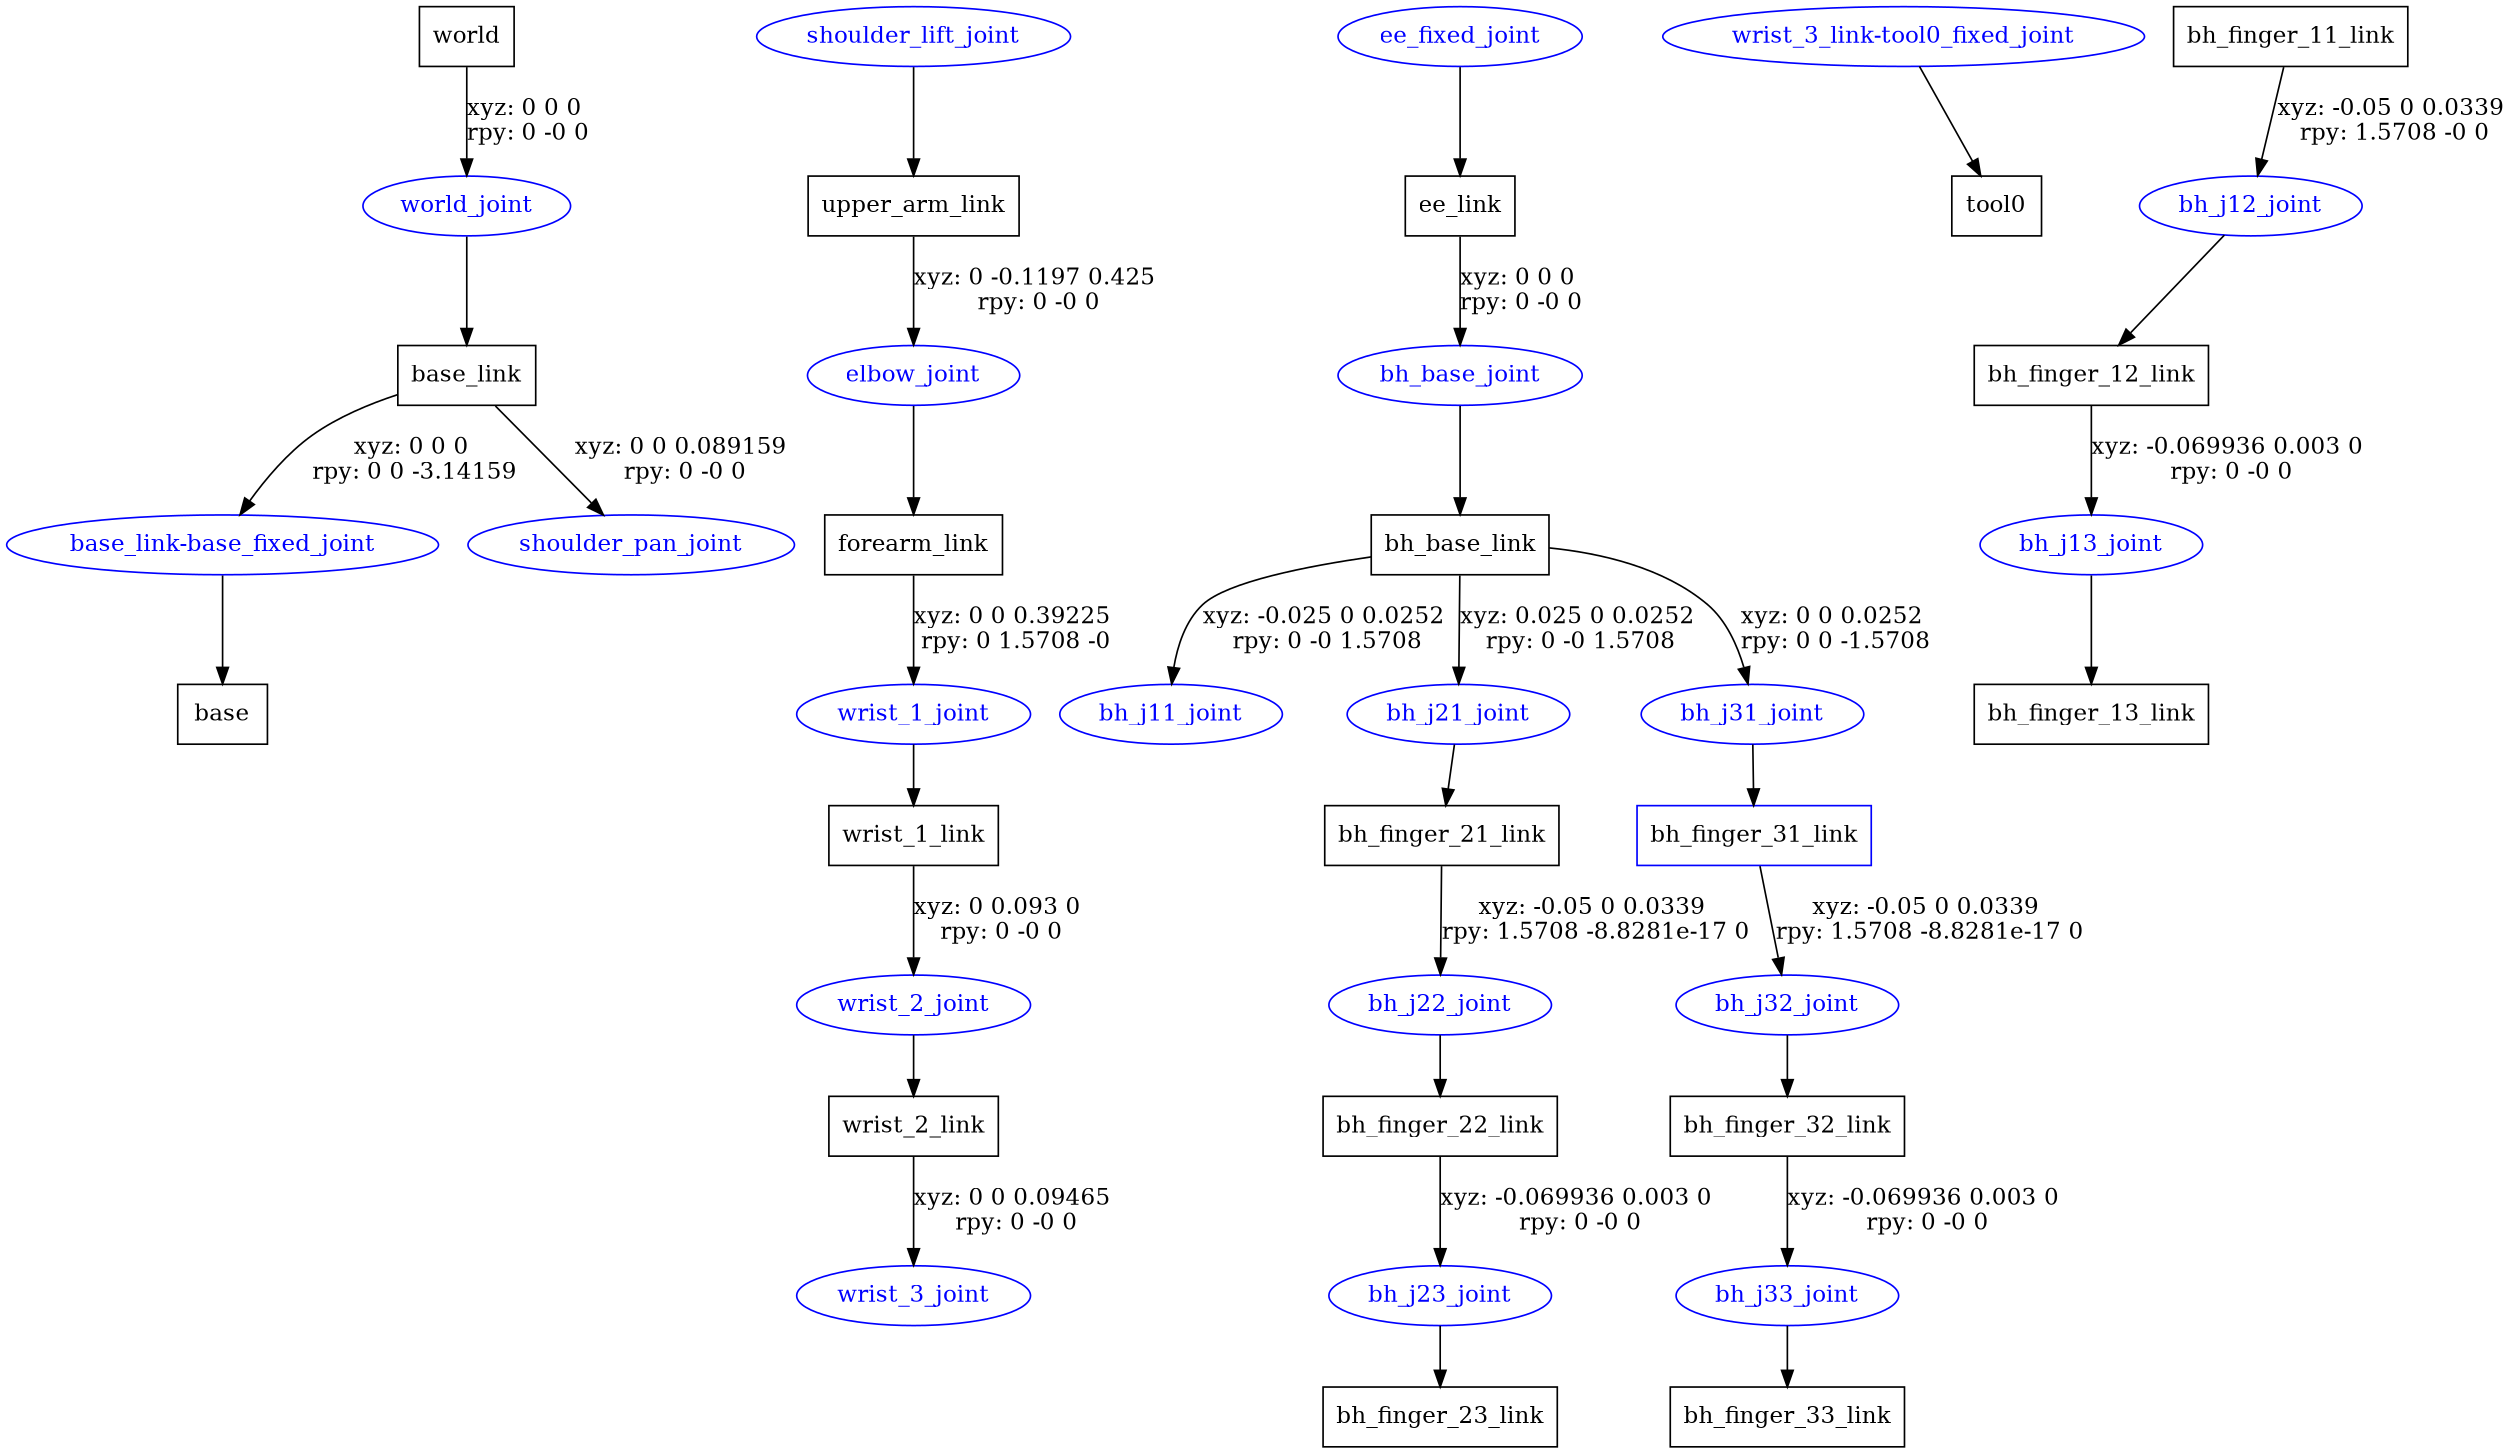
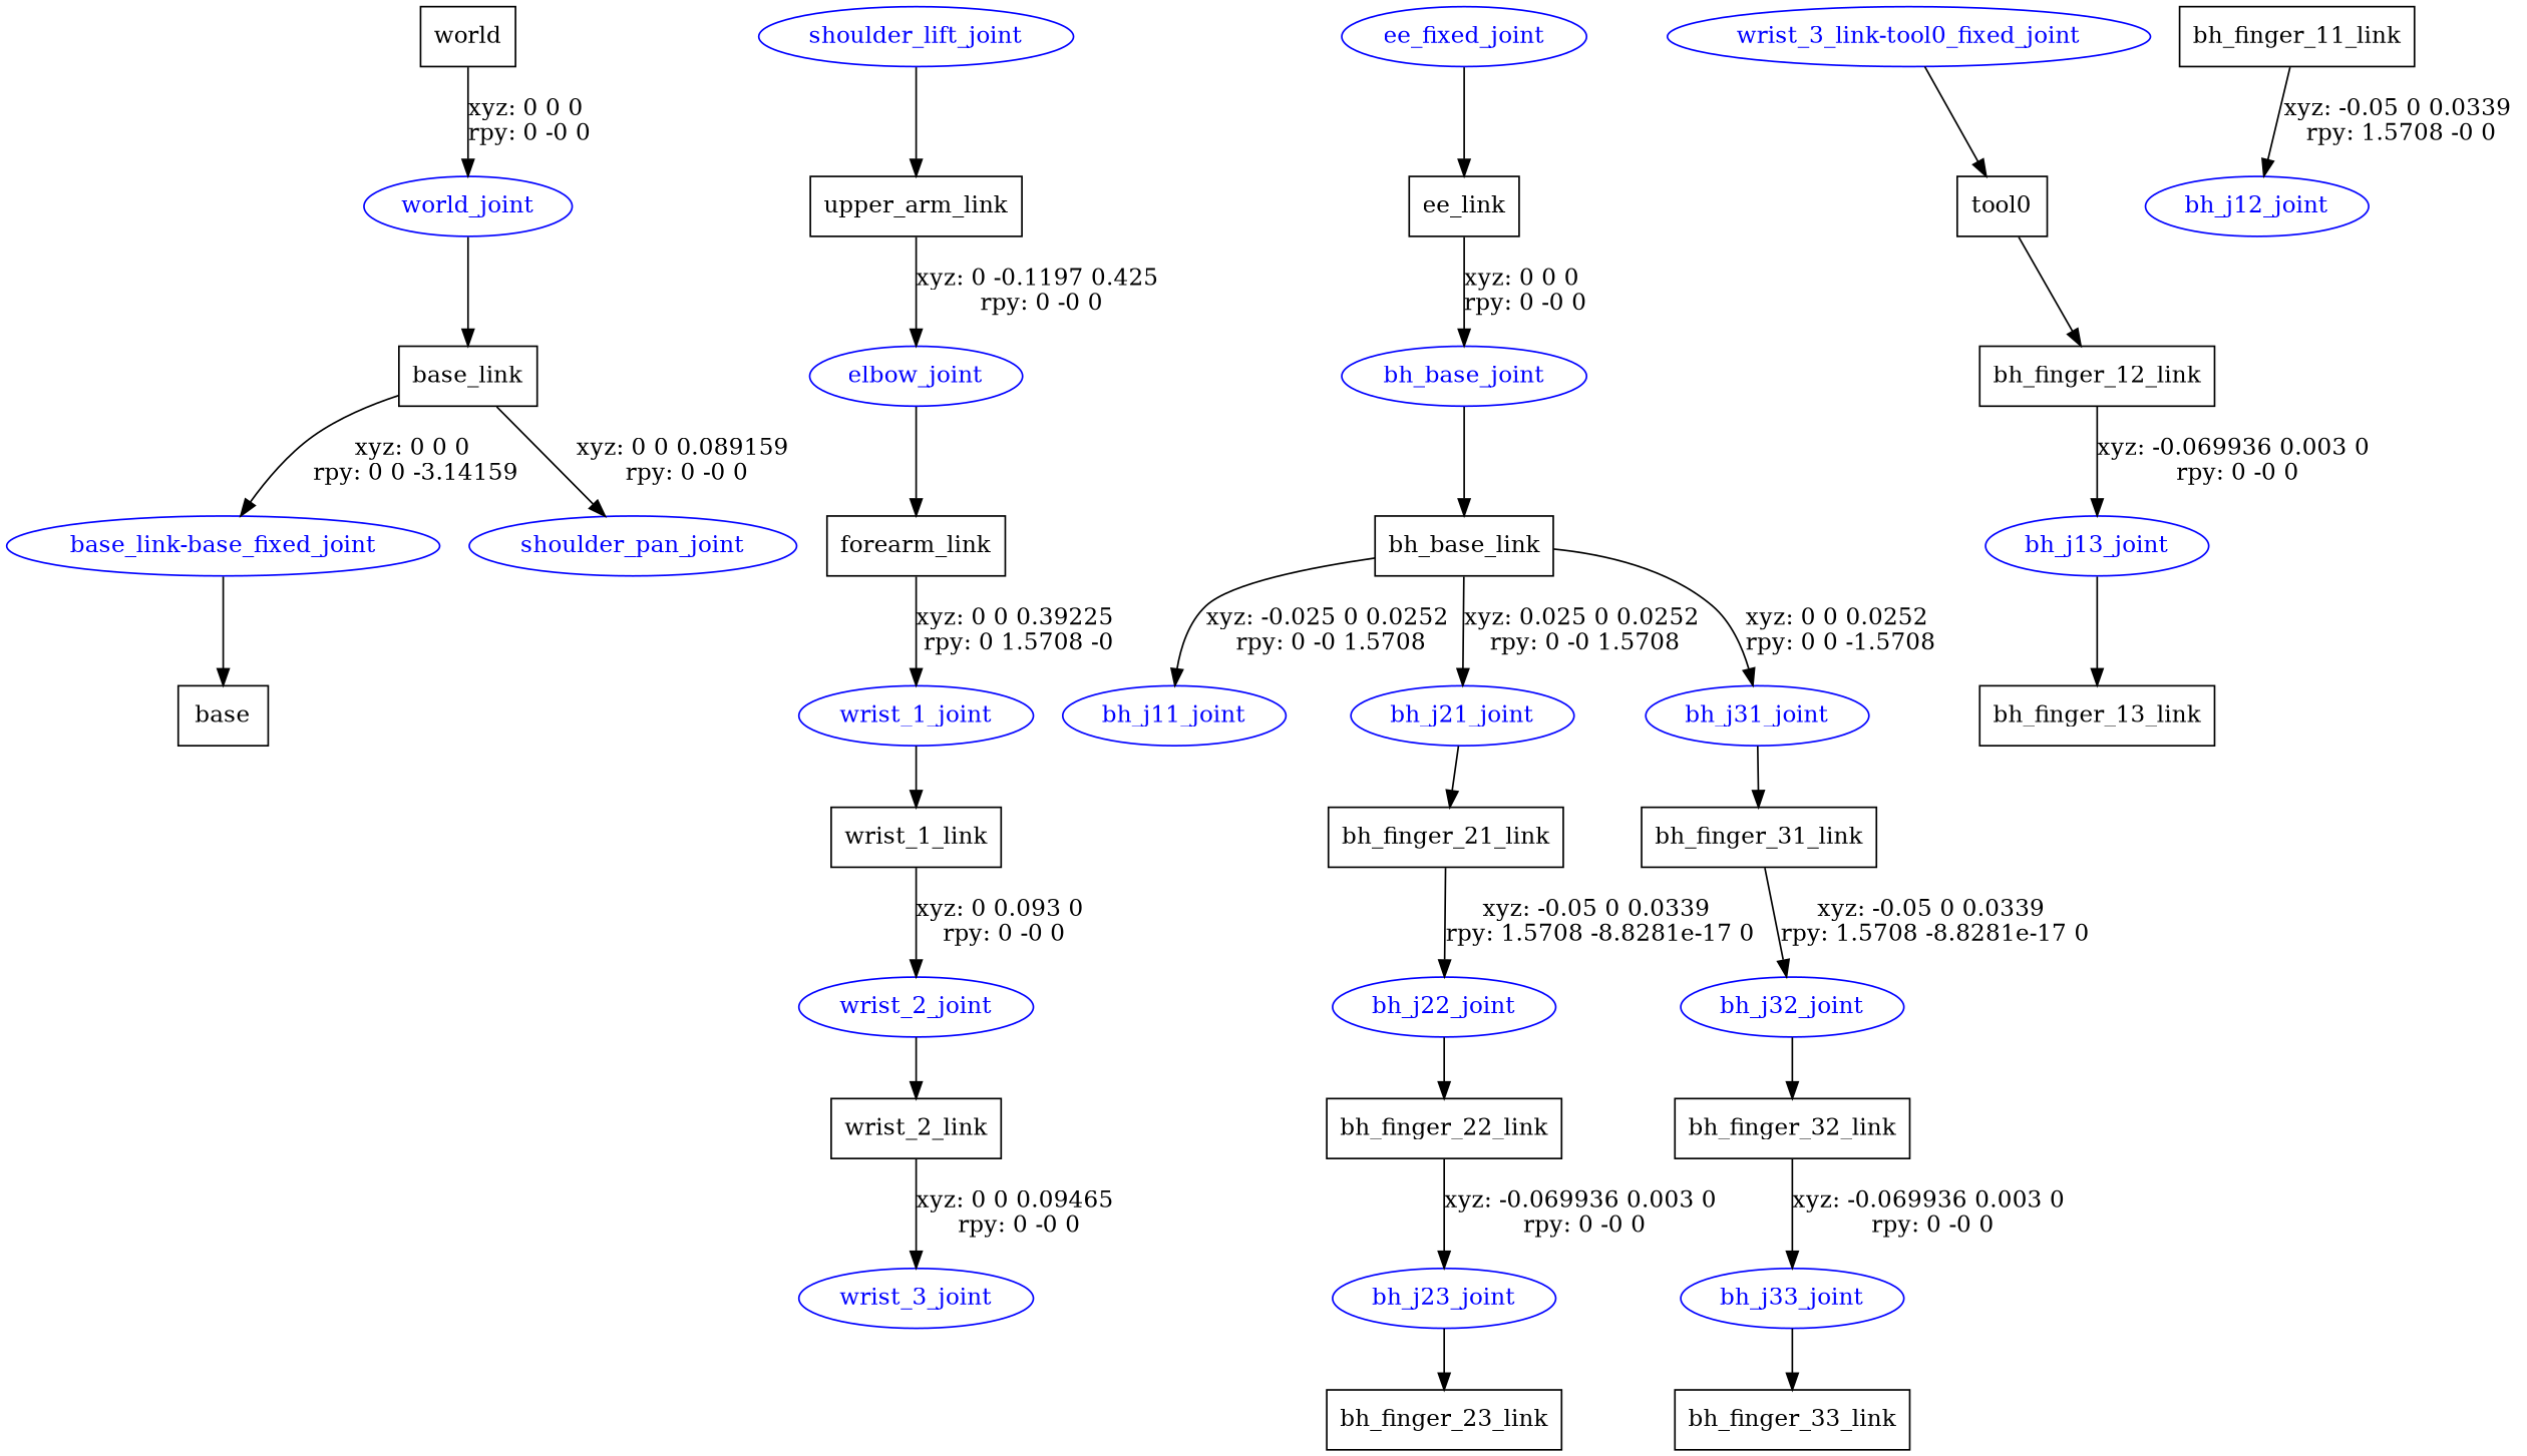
  digraph {
    node [shape=ellipse color=blue fontcolor=blue]
    n1 [label=world shape=box color="" fontcolor=""]
    world_joint
    n3 [label=base_link shape=box color="" fontcolor=""]
    "base_link-base_fixed_joint"
    shoulder_pan_joint
    n6 [label=base shape=box color="" fontcolor=""]
    shoulder_lift_joint
    n8 [label=upper_arm_link shape=box color="" fontcolor=""]
    elbow_joint
    n10 [label=forearm_link shape=box color="" fontcolor=""]
    wrist_1_joint
    n12 [label=wrist_1_link shape=box color="" fontcolor=""]
    wrist_2_joint
    n14 [label=wrist_2_link shape=box color="" fontcolor=""]
    wrist_3_joint
    ee_fixed_joint
    n17 [label=ee_link shape=box color="" fontcolor=""]
    "wrist_3_link-tool0_fixed_joint"
    n19 [label=tool0 shape=box color="" fontcolor=""]
    bh_base_joint
    n21 [label=bh_base_link shape=box color="" fontcolor=""]
    bh_j11_joint
    bh_j21_joint
    bh_j31_joint
    n25 [label=bh_finger_21_link shape=box color="" fontcolor=""]
-   n26 [label=bh_finger_31_link shape=box fontcolor=""]
+   n26 [label=bh_finger_31_link shape=box color="" fontcolor=""]
    n27 [label=bh_finger_11_link shape=box color="" fontcolor=""]
    bh_j12_joint
    n29 [label=bh_finger_12_link shape=box color="" fontcolor=""]
    bh_j13_joint
    n31 [label=bh_finger_13_link shape=box color="" fontcolor=""]
    bh_j22_joint
    n33 [label=bh_finger_22_link shape=box color="" fontcolor=""]
    bh_j23_joint
    n35 [label=bh_finger_23_link shape=box color="" fontcolor=""]
    bh_j32_joint
    n37 [label=bh_finger_32_link shape=box color="" fontcolor=""]
    bh_j33_joint
    n39 [label=bh_finger_33_link shape=box color="" fontcolor=""]
    n1 -> world_joint [label="xyz: 0 0 0 \nrpy: 0 -0 0"]
    world_joint -> n3
    n3 -> "base_link-base_fixed_joint" [label="xyz: 0 0 0 \nrpy: 0 0 -3.14159"]
    n3 -> shoulder_pan_joint [label="xyz: 0 0 0.089159 \nrpy: 0 -0 0"]
    "base_link-base_fixed_joint" -> n6
    shoulder_lift_joint -> n8
    n8 -> elbow_joint [label="xyz: 0 -0.1197 0.425 \nrpy: 0 -0 0"]
    elbow_joint -> n10
    n10 -> wrist_1_joint [label="xyz: 0 0 0.39225 \nrpy: 0 1.5708 -0"]
    wrist_1_joint -> n12
    n12 -> wrist_2_joint [label="xyz: 0 0.093 0 \nrpy: 0 -0 0"]
    wrist_2_joint -> n14
    n14 -> wrist_3_joint [label="xyz: 0 0 0.09465 \nrpy: 0 -0 0"]
    ee_fixed_joint -> n17
    n17 -> bh_base_joint [label="xyz: 0 0 0 \nrpy: 0 -0 0"]
    "wrist_3_link-tool0_fixed_joint" -> n19
    bh_base_joint -> n21
    n21 -> bh_j11_joint [label="xyz: -0.025 0 0.0252 \nrpy: 0 -0 1.5708"]
    n21 -> bh_j21_joint [label="xyz: 0.025 0 0.0252 \nrpy: 0 -0 1.5708"]
    n21 -> bh_j31_joint [label="xyz: 0 0 0.0252 \nrpy: 0 0 -1.5708"]
    bh_j21_joint -> n25
    bh_j31_joint -> n26
    n25 -> bh_j22_joint [label="xyz: -0.05 0 0.0339 \nrpy: 1.5708 -8.8281e-17 0"]
    n26 -> bh_j32_joint [label="xyz: -0.05 0 0.0339 \nrpy: 1.5708 -8.8281e-17 0"]
    n27 -> bh_j12_joint [label="xyz: -0.05 0 0.0339 \nrpy: 1.5708 -0 0"]
-   bh_j12_joint -> n29
+   n19 -> n29
    n29 -> bh_j13_joint [label="xyz: -0.069936 0.003 0 \nrpy: 0 -0 0"]
    bh_j13_joint -> n31
    bh_j22_joint -> n33
    n33 -> bh_j23_joint [label="xyz: -0.069936 0.003 0 \nrpy: 0 -0 0"]
    bh_j23_joint -> n35
    bh_j32_joint -> n37
    n37 -> bh_j33_joint [label="xyz: -0.069936 0.003 0 \nrpy: 0 -0 0"]
    bh_j33_joint -> n39
  }
